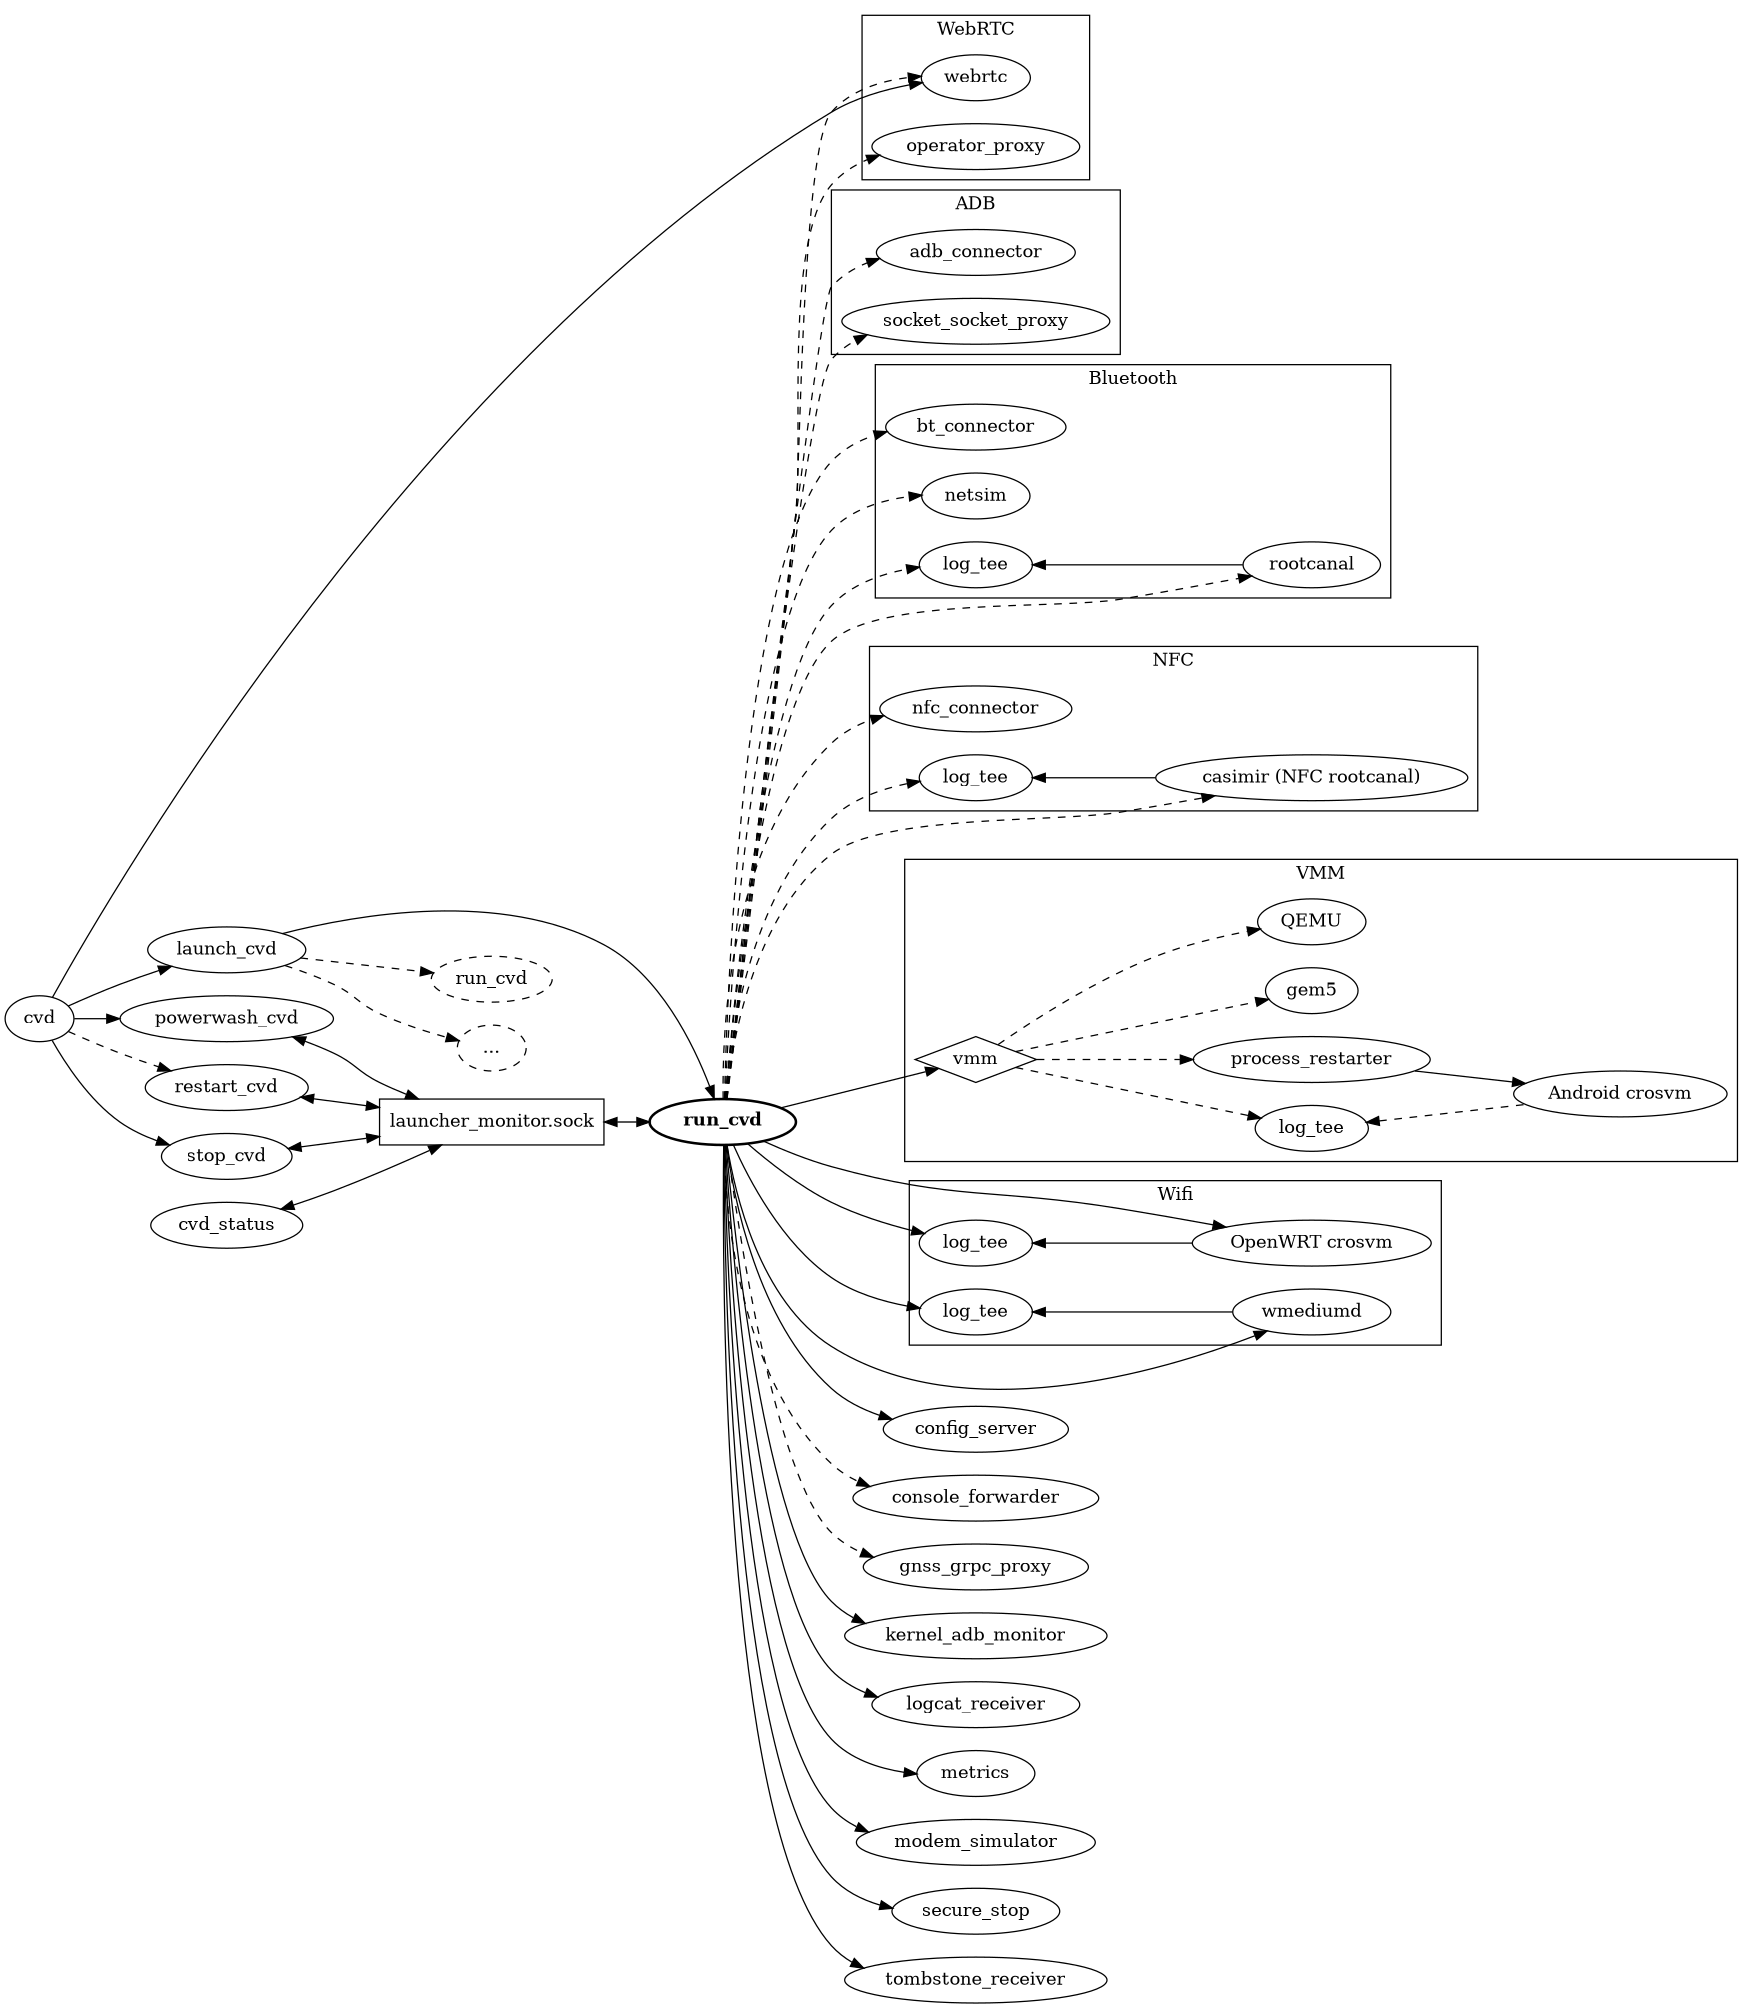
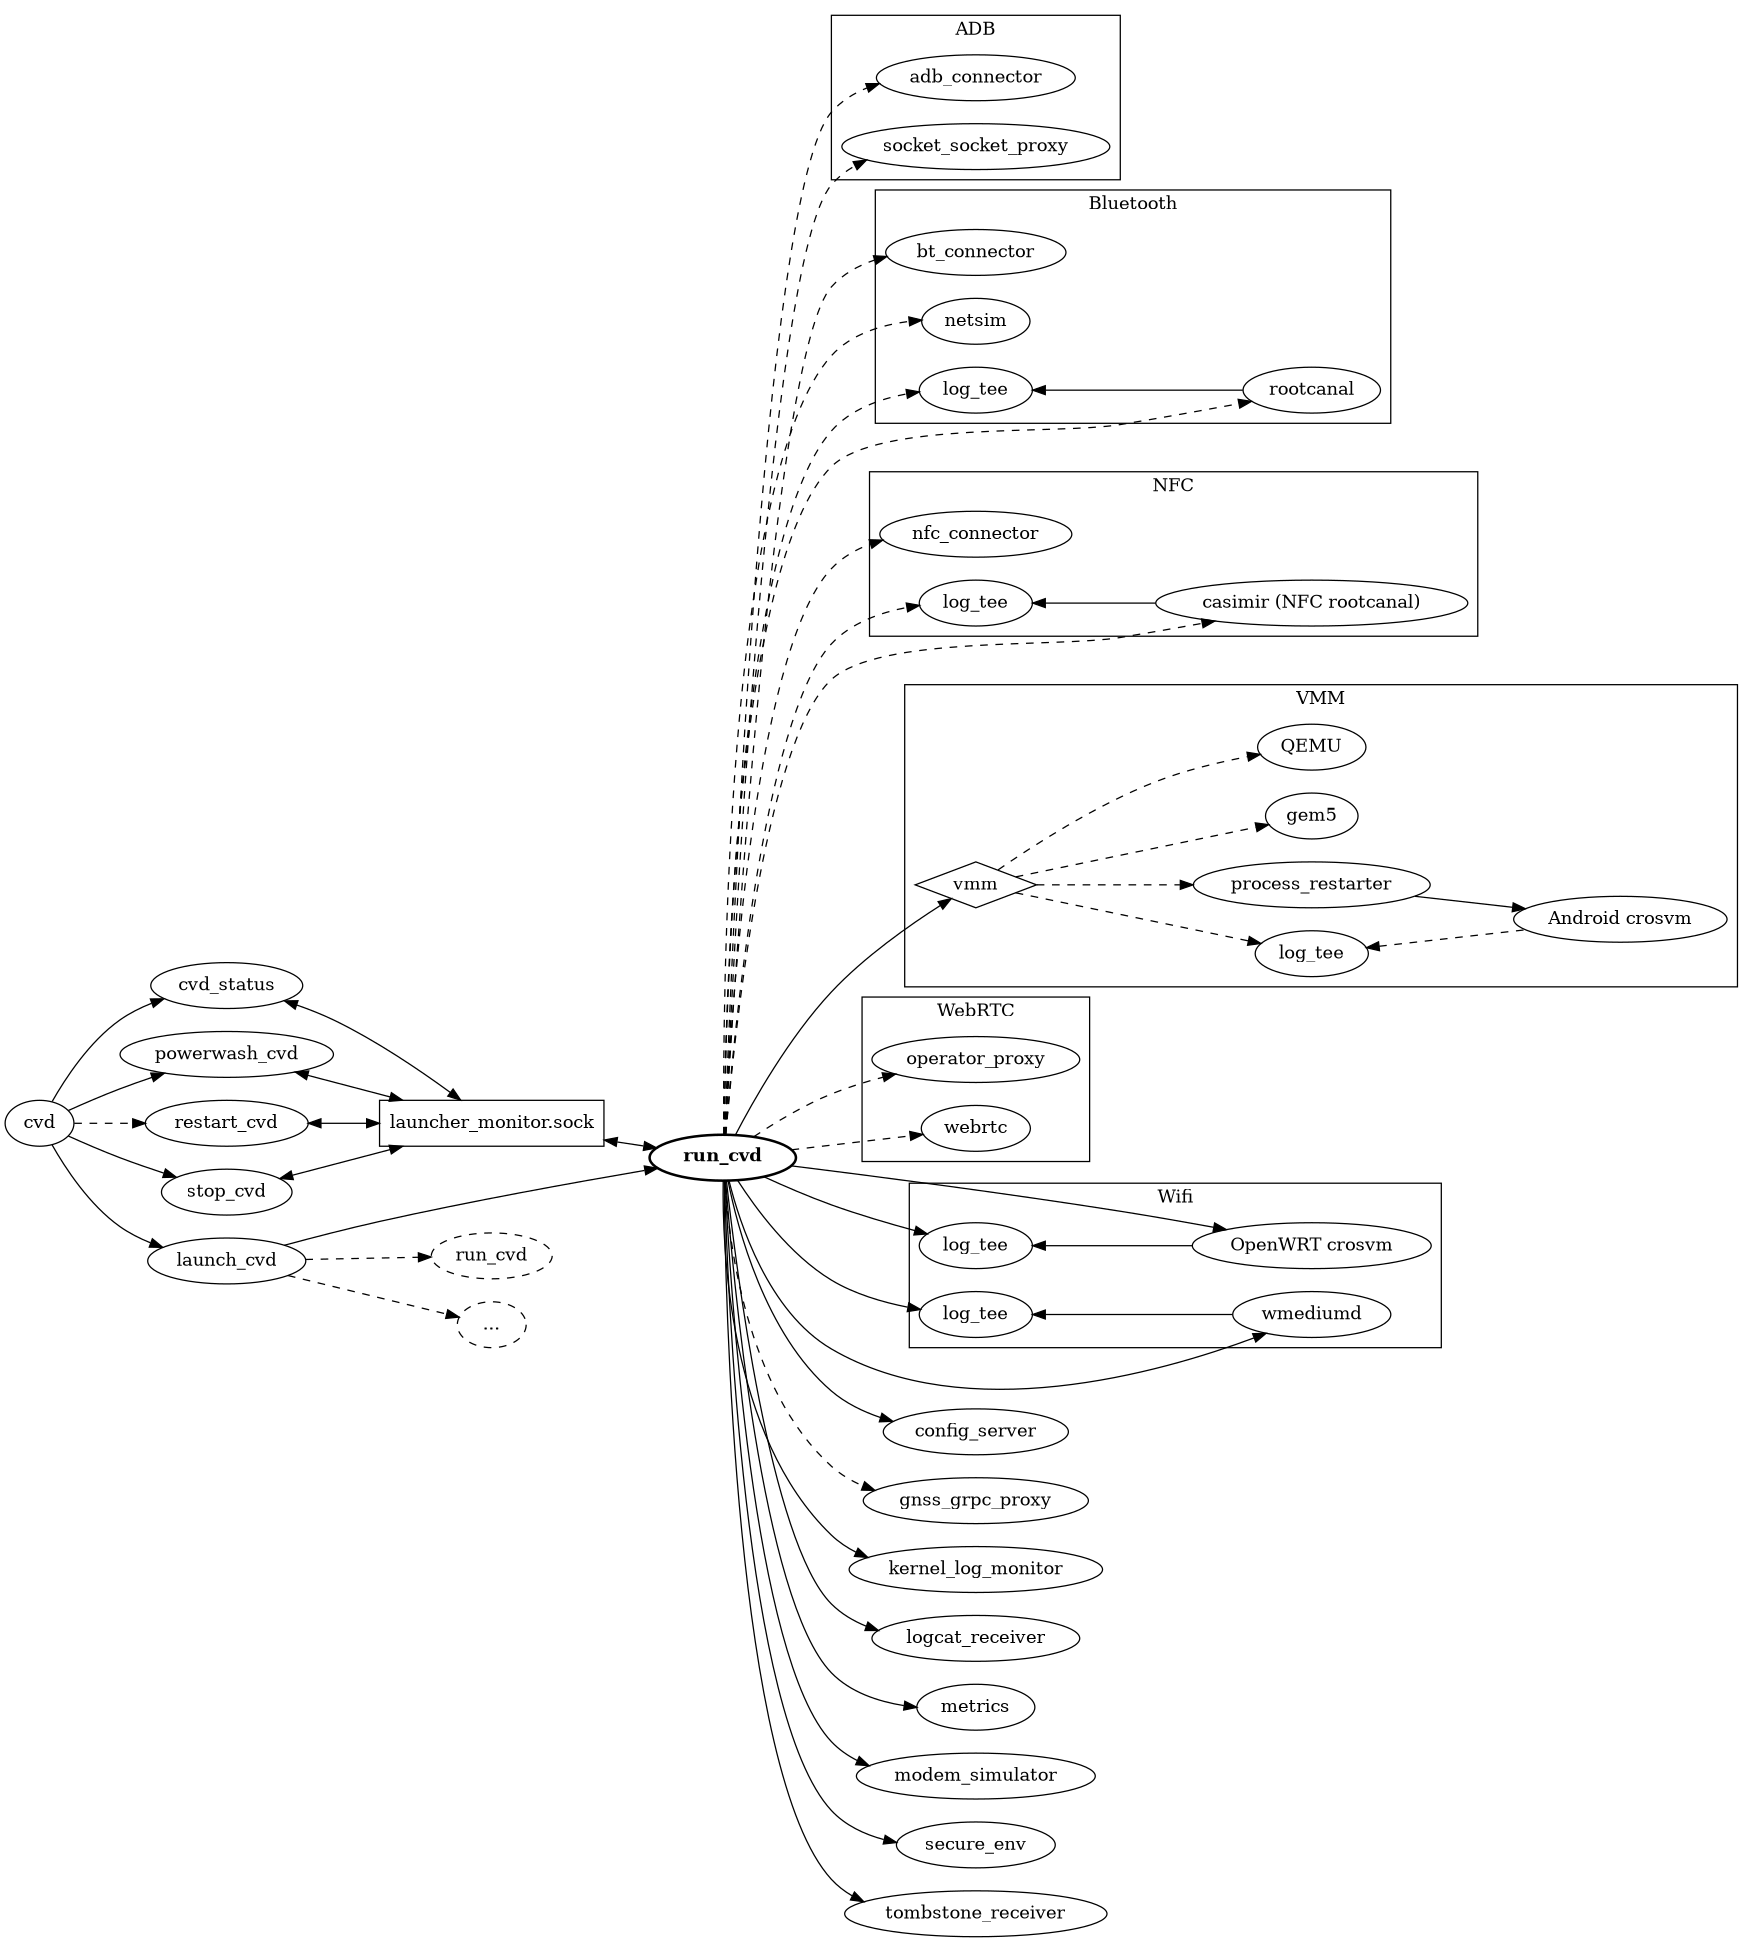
  digraph {
    rankdir=LR
    adb_connector
    n2 [label=socket_socket_proxy]
    bt_connector
    netsim
    n5 [label=rootcanal]
    n6 [label=log_tee]
    nfc_connector
    n8 [label="casimir (NFC rootcanal)"]
    n9 [label=log_tee]
    n10 [label="Android crosvm"]
    n11 [label=log_tee]
    n12 [label=process_restarter]
    gem5
    n14 [label=QEMU]
    vmm [shape=diamond]
    operator_proxy
    webrtc
    n18 [label="OpenWRT crosvm"]
    n19 [label=log_tee]
    wmediumd
    n21 [label=log_tee]
    cvd
    cvd_status
    launch_cvd
    powerwash_cvd
    restart_cvd
    stop_cvd
    n28 [label="launcher_monitor.sock" shape=rectangle]
    n29 [label=< <b>run_cvd</b> > penwidth=2]
    n30 [label=run_cvd style=dashed]
    n31 [label="..." style=dashed]
    config_server
-   console_forwarder
    gnss_grpc_proxy
-   kernel_log_monitor [label=kernel_adb_monitor]
+   kernel_log_monitor
    logcat_receiver
    metrics
    modem_simulator
-   secure_env [label=secure_stop]
+   secure_env
    tombstone_receiver
    subgraph cluster_1 {
      label=ADB
      adb_connector
      n2
    }
    subgraph cluster_2 {
      label=Bluetooth
      bt_connector
      netsim
      n5
      n6
    }
    subgraph cluster_3 {
      label=NFC
      nfc_connector
      n8
      n9
    }
    subgraph cluster_4 {
      label=VMM
      n10
      n11
      n12
      gem5
      n14
      vmm
    }
    subgraph cluster_5 {
      label=WebRTC
      operator_proxy
      webrtc
    }
    subgraph cluster_6 {
      label=Wifi
      n18
      n19
      wmediumd
      n21
    }
    n6 -> n5 [dir=back]
    n9 -> n8 [dir=back]
    n11 -> n10 [dir=back style=dashed]
    n12 -> n10
    vmm -> n11 [style=dashed]
    vmm -> n12 [style=dashed]
    vmm -> gem5 [style=dashed]
    vmm -> n14 [style=dashed]
    n19 -> n18 [dir=back]
    n21 -> wmediumd [dir=back]
-   cvd -> webrtc
+   cvd -> cvd_status
    cvd -> launch_cvd
    cvd -> powerwash_cvd
    cvd -> restart_cvd [style=dashed]
    cvd -> stop_cvd
    cvd_status -> n28 [dir=both]
    launch_cvd -> n29
    launch_cvd -> n30 [style=dashed]
    launch_cvd -> n31 [style=dashed]
    powerwash_cvd -> n28 [dir=both]
    restart_cvd -> n28 [dir=both]
    stop_cvd -> n28 [dir=both]
    n28 -> n29 [dir=both]
    n29 -> adb_connector [style=dashed]
    n29 -> n2 [style=dashed]
    n29 -> bt_connector [style=dashed]
    n29 -> netsim [style=dashed]
    n29 -> n5 [style=dashed]
    n29 -> n6 [style=dashed]
    n29 -> nfc_connector [style=dashed]
    n29 -> n8 [style=dashed]
    n29 -> n9 [style=dashed]
    n29 -> vmm
    n29 -> operator_proxy [style=dashed]
    n29 -> webrtc [style=dashed]
    n29 -> n18
    n29 -> n19
    n29 -> wmediumd
    n29 -> n21
    n29 -> config_server
-   n29 -> console_forwarder [style=dashed]
    n29 -> gnss_grpc_proxy [style=dashed]
    n29 -> kernel_log_monitor
    n29 -> logcat_receiver
    n29 -> metrics
    n29 -> modem_simulator
    n29 -> secure_env
    n29 -> tombstone_receiver
  }
